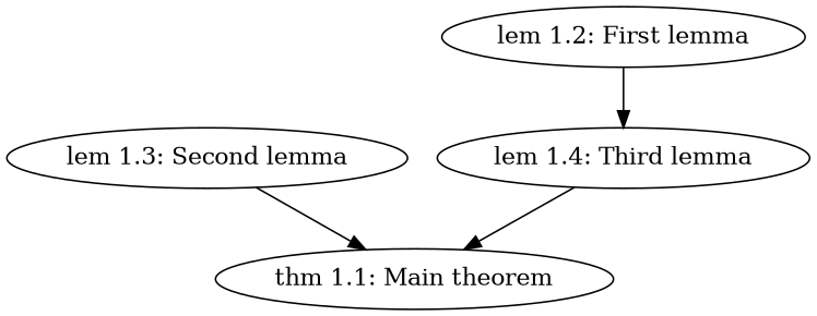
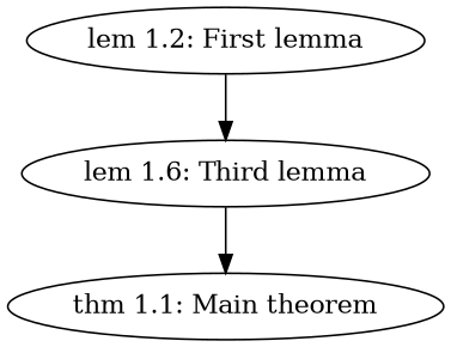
  digraph {
-   n1 [label="lem 1.4: Third lemma"]
+   n1 [label="lem 1.6: Third lemma"]
    n2 [label="thm 1.1: Main theorem"]
-   n3 [label="lem 1.3: Second lemma"]
    n4 [label="lem 1.2: First lemma"]
    n1 -> n2
-   n3 -> n2
    n4 -> n1
  }
